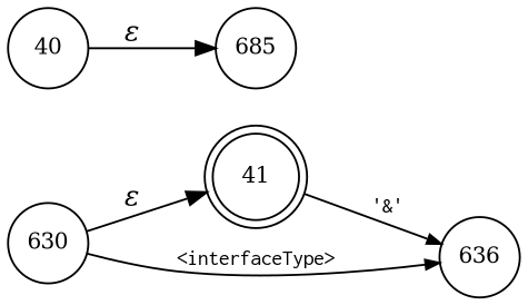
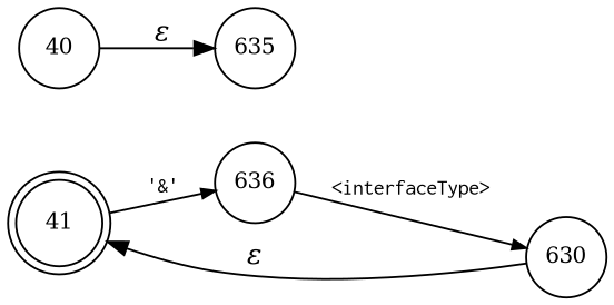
  digraph {
    rankdir=LR
    node [fixedsize=true fontsize=11 shape=circle peripheries=1]
    edge [fontname=Courier]
    n1 [label=41 shape=doublecircle width=.6 peripheries=""]
    n2 [label=636 width=.55]
    n3 [label=40 width=.55]
-   n4 [label=685 width=.55]
+   n4 [label=635 width=.55]
    n5 [label=630 width=.55]
    n1 -> n2 [arrowhead=normal arrowsize=.7 fontsize=11 label="'&'"]
-   n5 -> n2 [arrowhead=normal arrowsize=.7 fontsize=11 label="<interfaceType>"]
+   n2 -> n5 [arrowhead=normal arrowsize=.7 fontsize=11 label="<interfaceType>"]
    n3 -> n4 [fontname="Times-Italic" label="&epsilon;"]
    n5 -> n1 [fontname="Times-Italic" label="&epsilon;"]
  }
